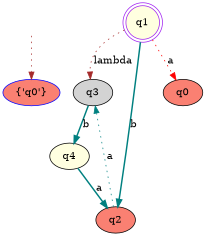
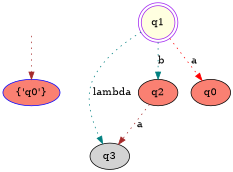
  digraph {
    node [style=filled color=black fillcolor=salmon]
    edge [color=brown style=dotted]
    fake [style=invisible color="" fillcolor=""]
    "{'q0'}" [color=blue]
    q3 [fillcolor=lightgrey shape=ellipse]
-   q4 [fillcolor=lightyellow]
    q2
    q1 [color=purple fillcolor=lightyellow shape=doublecircle]
    q0
    fake -> "{'q0'}"
-   q3 -> q4 [color=teal label=b style=bold]
-   q4 -> q2 [color=teal label=a style=bold]
-   q2 -> q3 [color=teal label=a]
-   q1 -> q3 [label=lambda]
-   q1 -> q2 [color=teal label=b style=bold]
+   q2 -> q3 [label=a]
+   q1 -> q3 [color=teal label=lambda]
+   q1 -> q2 [color=teal label=b]
    q1 -> q0 [color=red label=a]
  }
